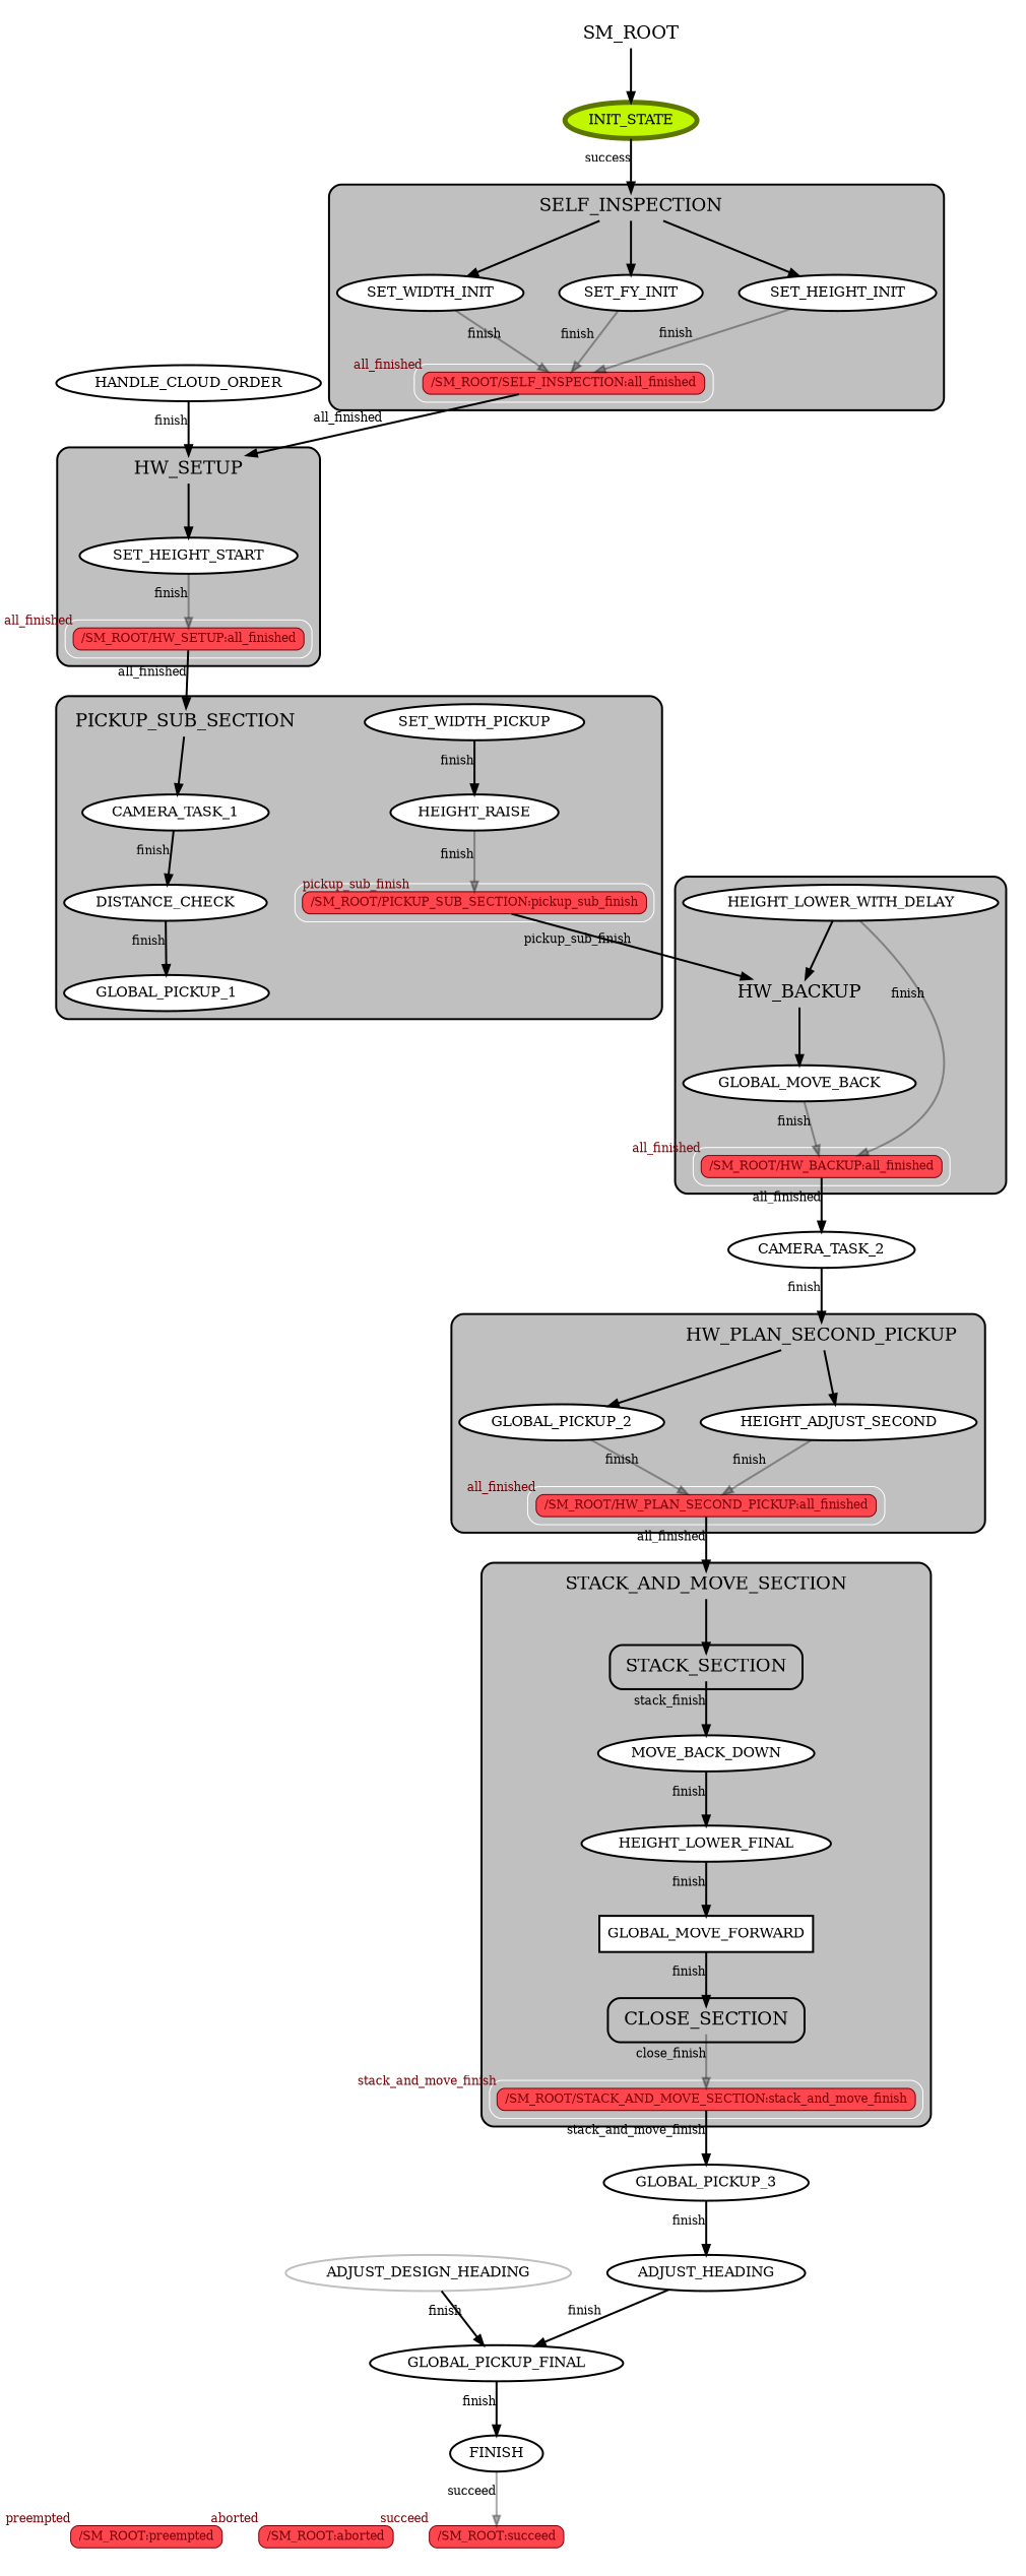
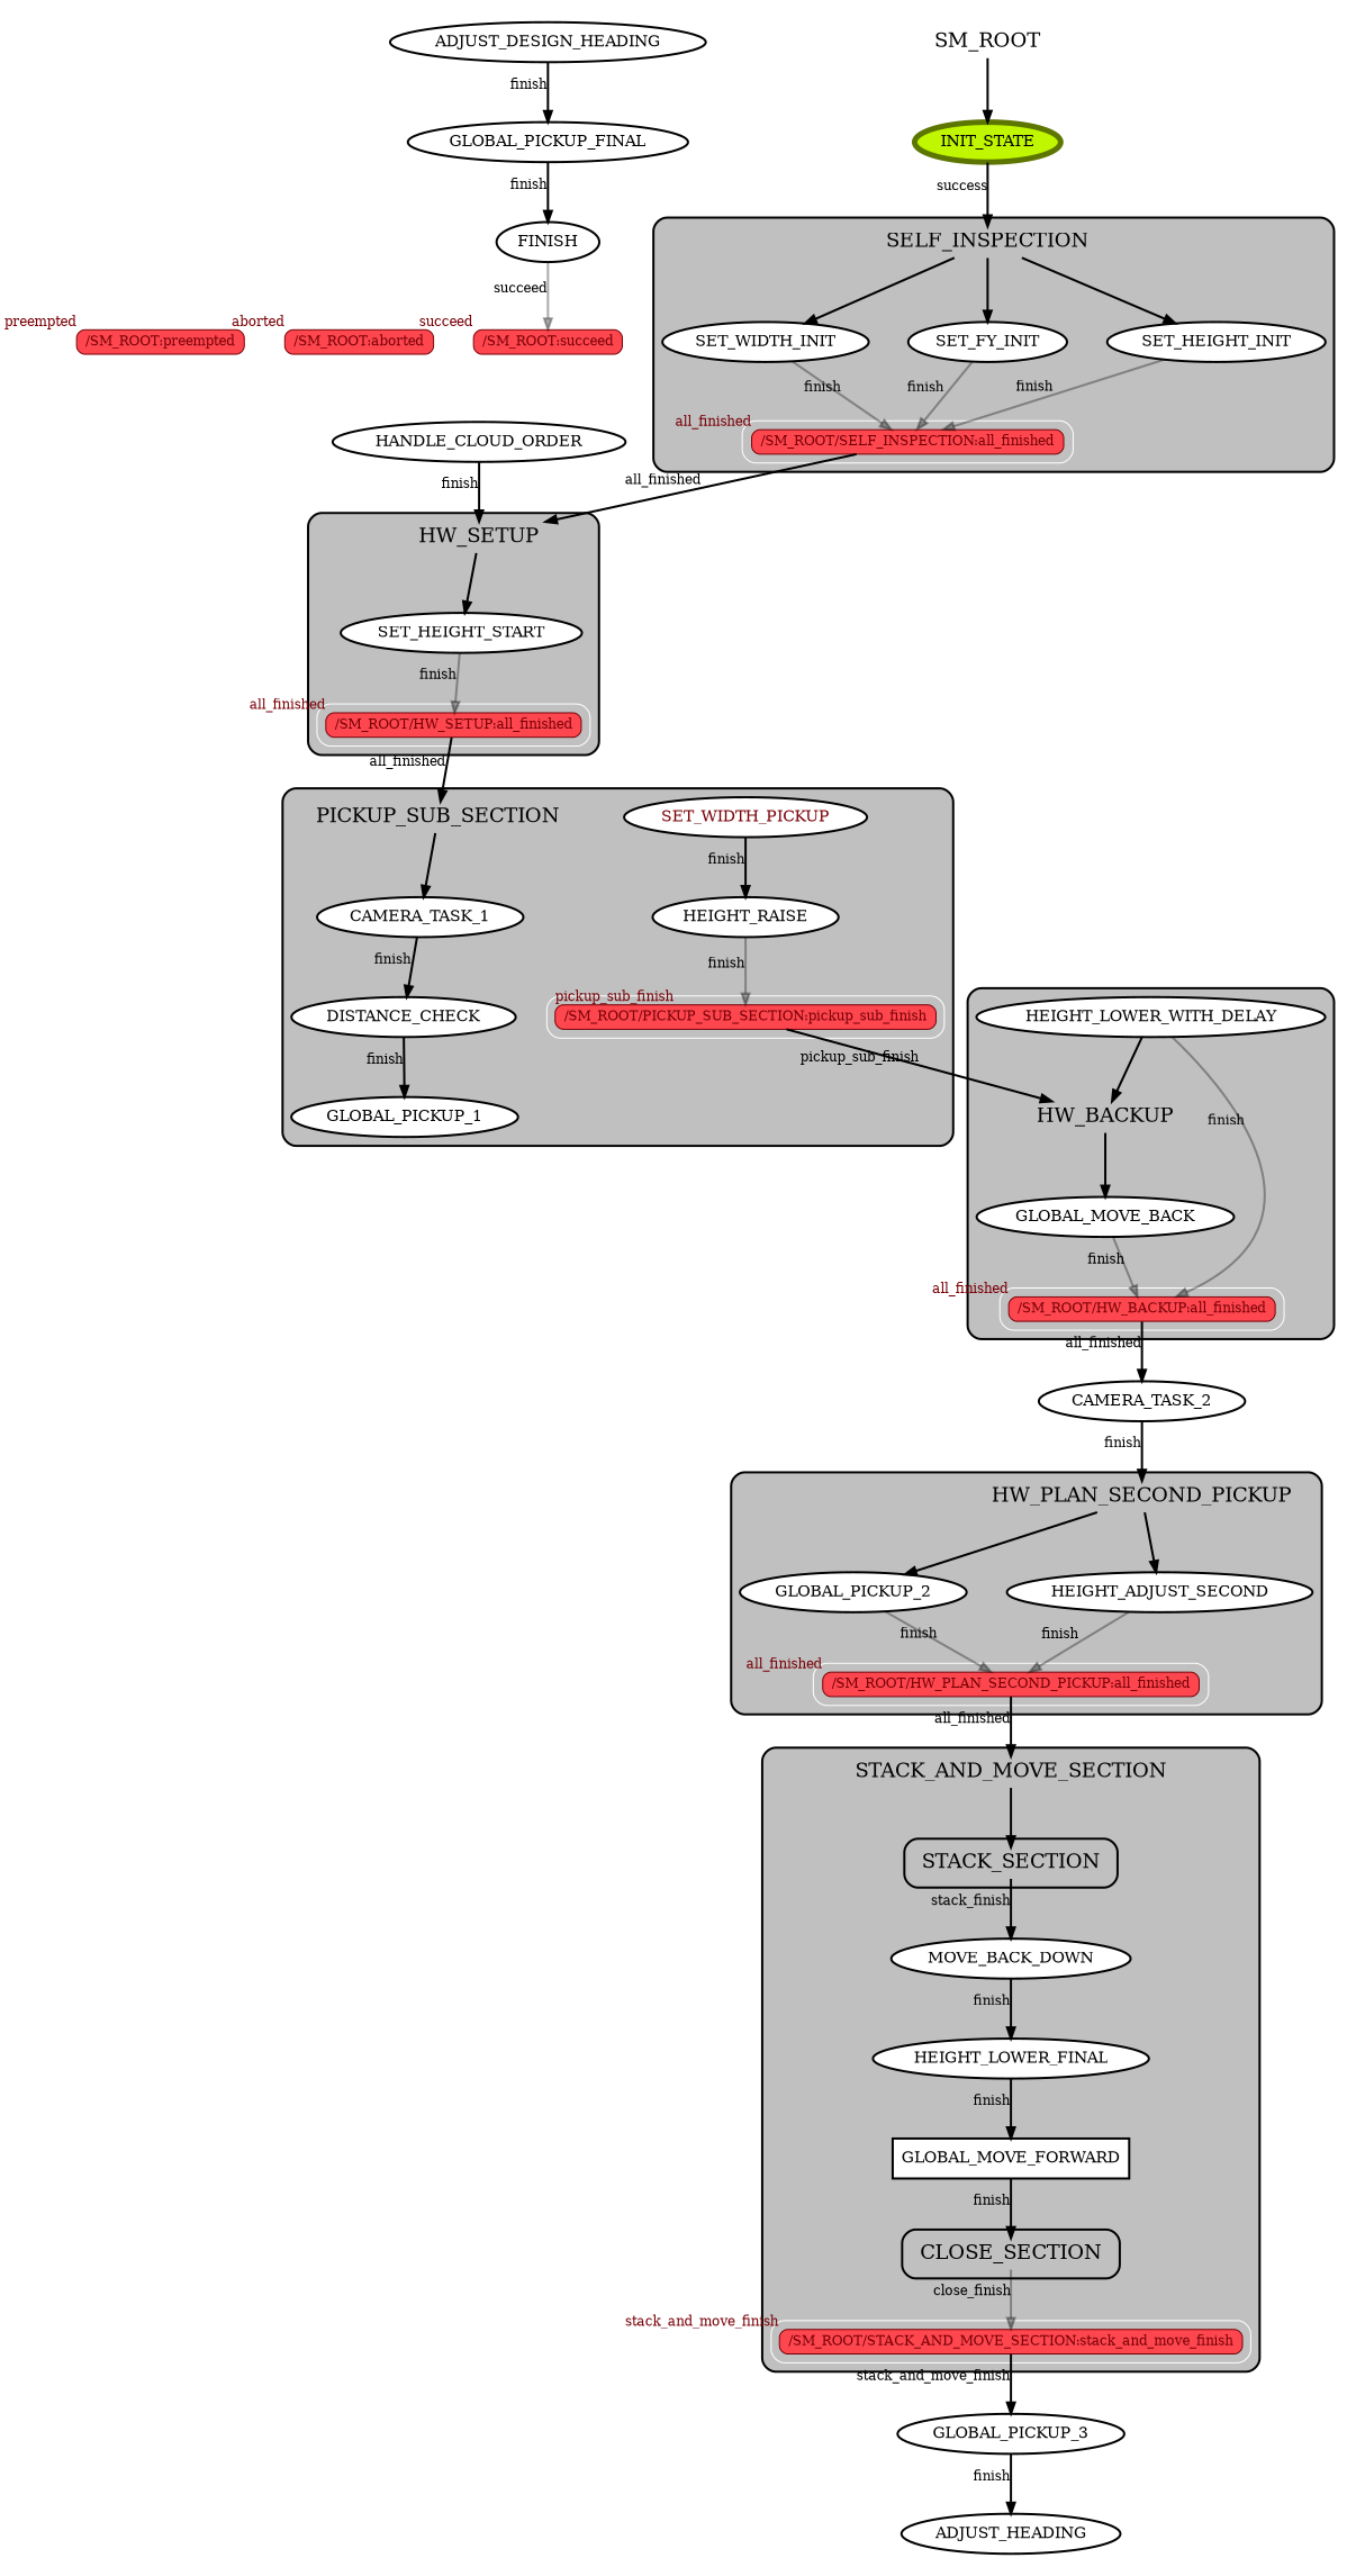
  digraph {
    clusterrank=local
    compound=true
    fontname="DejaVu Serif"
    labeljust=l
    mclimit=5
    minlen=2
    nodesep=0.5
    outputmode=nodesfirst
    ranksep=0.75
    node [color="#000000FF" fillcolor="#FFFFFFFF" fontname="DejaVu Serif" style="filled,setlinewidth(2)"]
    edge [fontname="DejaVu Serif" fontsize=12 style="setlinewidth(2)" xlabel=finish]
    "/SM_ROOT:succeed" [color="#780006" fillcolor="#FE464f" fontcolor="#780006" fontsize=12 height=0.3 shape=box style="filled,rounded" xlabel=succeed]
    "/SM_ROOT:aborted" [color="#780006" fillcolor="#FE464f" fontcolor="#780006" fontsize=12 height=0.3 shape=box style="filled,rounded" xlabel=aborted]
    "/SM_ROOT:preempted" [color="#780006" fillcolor="#FE464f" fontcolor="#780006" fontsize=12 height=0.3 shape=box style="filled,rounded" xlabel=preempted]
    "/SM_ROOT/SELF_INSPECTION:all_finished" [color="#780006" fillcolor="#FE464f" fontcolor="#780006" fontsize=12 height=0.3 shape=box style="filled,rounded" xlabel=all_finished]
    n5 [color=gray fontsize=18 fontweight=18 height=0.01 label=SELF_INSPECTION rank=min shape=plaintext fillcolor="" style=""]
    n6 [label=SET_WIDTH_INIT]
    n7 [label=SET_FY_INIT]
    n8 [label=SET_HEIGHT_INIT]
    "/SM_ROOT/HW_SETUP:all_finished" [color="#780006" fillcolor="#FE464f" fontcolor="#780006" fontsize=12 height=0.3 shape=box style="filled,rounded" xlabel=all_finished]
    n10 [color=gray fontsize=18 fontweight=18 height=0.01 label=HW_SETUP rank=min shape=plaintext fillcolor="" style=""]
    n11 [label=SET_HEIGHT_START]
    "/SM_ROOT/PICKUP_SUB_SECTION:pickup_sub_finish" [color="#780006" fillcolor="#FE464f" fontcolor="#780006" fontsize=12 height=0.3 shape=box style="filled,rounded" xlabel=pickup_sub_finish]
    n13 [color=gray fontsize=18 fontweight=18 height=0.01 label=PICKUP_SUB_SECTION rank=min shape=plaintext fillcolor="" style=""]
    n14 [label=CAMERA_TASK_1]
    n15 [label=DISTANCE_CHECK]
    n16 [label=GLOBAL_PICKUP_1]
-   n17 [label=SET_WIDTH_PICKUP]
+   n17 [label=SET_WIDTH_PICKUP fontcolor="#780006"]
    n18 [label=HEIGHT_RAISE]
    "/SM_ROOT/HW_BACKUP:all_finished" [color="#780006" fillcolor="#FE464f" fontcolor="#780006" fontsize=12 height=0.3 shape=box style="filled,rounded" xlabel=all_finished]
    n20 [color=gray fontsize=18 fontweight=18 height=0.01 label=HW_BACKUP rank=min shape=plaintext fillcolor="" style=""]
    n21 [label=GLOBAL_MOVE_BACK]
    n22 [label=HEIGHT_LOWER_WITH_DELAY]
    "/SM_ROOT/HW_PLAN_SECOND_PICKUP:all_finished" [color="#780006" fillcolor="#FE464f" fontcolor="#780006" fontsize=12 height=0.3 shape=box style="filled,rounded" xlabel=all_finished]
    n24 [color=gray fontsize=18 fontweight=18 height=0.01 label=HW_PLAN_SECOND_PICKUP rank=min shape=plaintext fillcolor="" style=""]
    n25 [label=GLOBAL_PICKUP_2]
    n26 [label=HEIGHT_ADJUST_SECOND]
    "/SM_ROOT/STACK_AND_MOVE_SECTION:stack_and_move_finish" [color="#780006" fillcolor="#FE464f" fontcolor="#780006" fontsize=12 height=0.3 shape=box style="filled,rounded" xlabel=stack_and_move_finish]
    n28 [color=gray fontsize=18 fontweight=18 height=0.01 label=STACK_SECTION rank=min shape=plaintext fillcolor="" style=""]
    n29 [color=gray fontsize=18 fontweight=18 height=0.01 label=CLOSE_SECTION rank=min shape=plaintext fillcolor="" style=""]
    n30 [color=gray fontsize=18 fontweight=18 height=0.01 label=STACK_AND_MOVE_SECTION rank=min shape=plaintext fillcolor="" style=""]
    n31 [label=MOVE_BACK_DOWN]
    n32 [label=HEIGHT_LOWER_FINAL]
    n33 [label=GLOBAL_MOVE_FORWARD shape=box]
    n34 [color=gray fontsize=18 fontweight=18 height=0.01 label=SM_ROOT rank=min shape=plaintext fillcolor="" style=""]
    n35 [color="#5C7600FF" fillcolor="#C0F700FF" label=INIT_STATE style="filled,setlinewidth(5)"]
    n36 [label=HANDLE_CLOUD_ORDER]
    n37 [label=CAMERA_TASK_2]
    n38 [label=GLOBAL_PICKUP_3]
    n39 [label=ADJUST_HEADING]
    n40 [label=GLOBAL_PICKUP_FINAL]
-   n41 [color=gray label=ADJUST_DESIGN_HEADING]
+   n41 [label=ADJUST_DESIGN_HEADING]
    n42 [label=FINISH]
    subgraph cluster_1 {
      color="#00000000"
      fillcolor="#0000000F"
      n34
      n35
      n36
      n37
      n38
      n39
      n40
      n41
      n42
      subgraph cluster_2 {
        color="#FFFFFFFF"
        fillcolor="#FFFFFF00"
        rank=sink
        style="rounded,filled"
        "/SM_ROOT:succeed"
        "/SM_ROOT:aborted"
        "/SM_ROOT:preempted"
      }
      subgraph cluster_3 {
        color="#000000FF"
        fillcolor=gray
        style="filled,setlinewidth(2),rounded"
        n5
        n6
        n7
        n8
        subgraph cluster_4 {
          color="#FFFFFFFF"
          fillcolor="#FFFFFF00"
          rank=sink
          style="rounded,filled"
          "/SM_ROOT/SELF_INSPECTION:all_finished"
        }
      }
      subgraph cluster_5 {
        color="#000000FF"
        fillcolor=gray
        style="filled,setlinewidth(2),rounded"
        n10
        n11
        subgraph cluster_6 {
          color="#FFFFFFFF"
          fillcolor="#FFFFFF00"
          rank=sink
          style="rounded,filled"
          "/SM_ROOT/HW_SETUP:all_finished"
        }
      }
      subgraph cluster_7 {
        color="#000000FF"
        fillcolor=gray
        style="filled,setlinewidth(2),rounded"
        n13
        n14
        n15
        n16
        n17
        n18
        subgraph cluster_8 {
          color="#FFFFFFFF"
          fillcolor="#FFFFFF00"
          rank=sink
          style="rounded,filled"
          "/SM_ROOT/PICKUP_SUB_SECTION:pickup_sub_finish"
        }
      }
      subgraph cluster_9 {
        color="#000000FF"
        fillcolor=gray
        style="filled,setlinewidth(2),rounded"
        n20
        n21
        n22
        subgraph cluster_10 {
          color="#FFFFFFFF"
          fillcolor="#FFFFFF00"
          rank=sink
          style="rounded,filled"
          "/SM_ROOT/HW_BACKUP:all_finished"
        }
      }
      subgraph cluster_11 {
        color="#000000FF"
        fillcolor=gray
        style="filled,setlinewidth(2),rounded"
        n24
        n25
        n26
        subgraph cluster_12 {
          color="#FFFFFFFF"
          fillcolor="#FFFFFF00"
          rank=sink
          style="rounded,filled"
          "/SM_ROOT/HW_PLAN_SECOND_PICKUP:all_finished"
        }
      }
      subgraph cluster_13 {
        color="#000000FF"
        fillcolor=gray
        style="filled,setlinewidth(2),rounded"
        n30
        n31
        n32
        n33
        subgraph cluster_14 {
          color="#FFFFFFFF"
          fillcolor="#FFFFFF00"
          rank=sink
          style="rounded,filled"
          "/SM_ROOT/STACK_AND_MOVE_SECTION:stack_and_move_finish"
        }
        subgraph cluster_15 {
          color="#000000FF"
          fillcolor=gray
          style="filled,setlinewidth(2),rounded"
          n28
        }
        subgraph cluster_16 {
          color="#000000FF"
          fillcolor=gray
          style="filled,setlinewidth(2),rounded"
          n29
        }
      }
    }
    "/SM_ROOT/SELF_INSPECTION:all_finished" -> n10 [xlabel=all_finished]
    n5 -> n6 [xlabel=""]
    n5 -> n7 [xlabel=""]
    n5 -> n8 [xlabel=""]
    n6 -> "/SM_ROOT/SELF_INSPECTION:all_finished" [color="#00000055"]
    n7 -> "/SM_ROOT/SELF_INSPECTION:all_finished" [color="#00000055"]
    n8 -> "/SM_ROOT/SELF_INSPECTION:all_finished" [color="#00000055"]
    "/SM_ROOT/HW_SETUP:all_finished" -> n13 [xlabel=all_finished]
    n10 -> n11 [xlabel=""]
    n11 -> "/SM_ROOT/HW_SETUP:all_finished" [color="#00000055"]
    "/SM_ROOT/PICKUP_SUB_SECTION:pickup_sub_finish" -> n20 [xlabel=pickup_sub_finish]
    n13 -> n14 [xlabel=""]
    n14 -> n15
    n15 -> n16
    n17 -> n18
    n18 -> "/SM_ROOT/PICKUP_SUB_SECTION:pickup_sub_finish" [color="#00000055"]
    "/SM_ROOT/HW_BACKUP:all_finished" -> n37 [xlabel=all_finished]
    n20 -> n21 [xlabel=""]
    n21 -> "/SM_ROOT/HW_BACKUP:all_finished" [color="#00000055"]
    n22 -> "/SM_ROOT/HW_BACKUP:all_finished" [color="#00000055"]
    n22 -> n20 [xlabel=""]
    "/SM_ROOT/HW_PLAN_SECOND_PICKUP:all_finished" -> n30 [xlabel=all_finished]
    n24 -> n25 [xlabel=""]
    n24 -> n26 [xlabel=""]
    n25 -> "/SM_ROOT/HW_PLAN_SECOND_PICKUP:all_finished" [color="#00000055"]
    n26 -> "/SM_ROOT/HW_PLAN_SECOND_PICKUP:all_finished" [color="#00000055"]
    "/SM_ROOT/STACK_AND_MOVE_SECTION:stack_and_move_finish" -> n38 [xlabel=stack_and_move_finish]
    n28 -> n31 [xlabel=stack_finish]
    n29 -> "/SM_ROOT/STACK_AND_MOVE_SECTION:stack_and_move_finish" [color="#00000055" xlabel=close_finish]
    n30 -> n28 [xlabel=""]
    n31 -> n32
    n32 -> n33
    n33 -> n29
    n34 -> n35 [xlabel=""]
    n35 -> n5 [xlabel=success]
    n36 -> n10
    n37 -> n24
    n38 -> n39
-   n39 -> n40
    n40 -> n42
    n41 -> n40
    n42 -> "/SM_ROOT:succeed" [color="#00000055" xlabel=succeed]
  }
